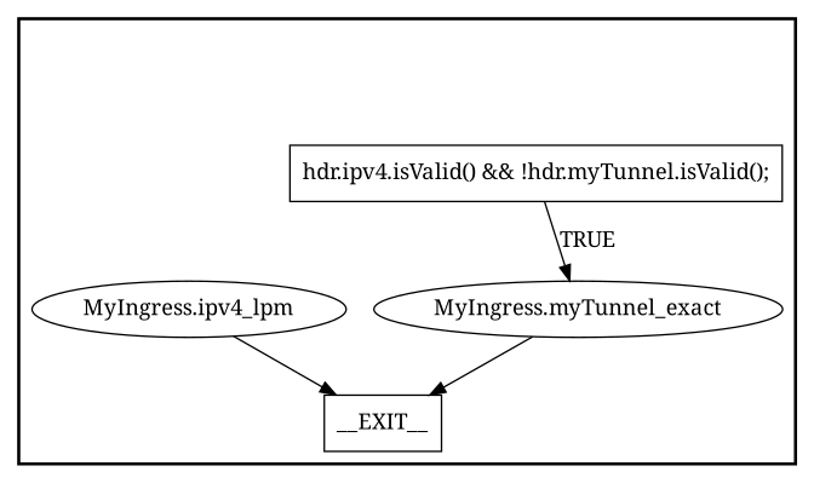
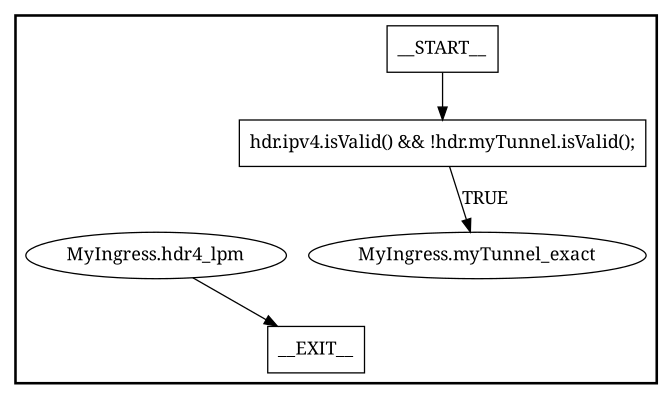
  digraph {
    fontname="Noto Serif"
    node [fontname="Noto Serif" shape=rectangle style=solid]
    edge [fontname="Noto Serif"]
+   n1 [label=__START__]
    n2 [label="hdr.ipv4.isValid() && !hdr.myTunnel.isValid();"]
    n3 [label=__EXIT__]
-   n4 [label="MyIngress.ipv4_lpm" shape=ellipse]
+   n4 [label="MyIngress.hdr4_lpm" shape=ellipse]
    n5 [label="MyIngress.myTunnel_exact" shape=ellipse]
    subgraph cluster_1 {
      labeljust=r
      style=bold
+     n1
      n2
      n3
      n4
      n5
    }
+   n1 -> n2
    n2 -> n5 [label=TRUE]
    n4 -> n3
-   n5 -> n3
  }
